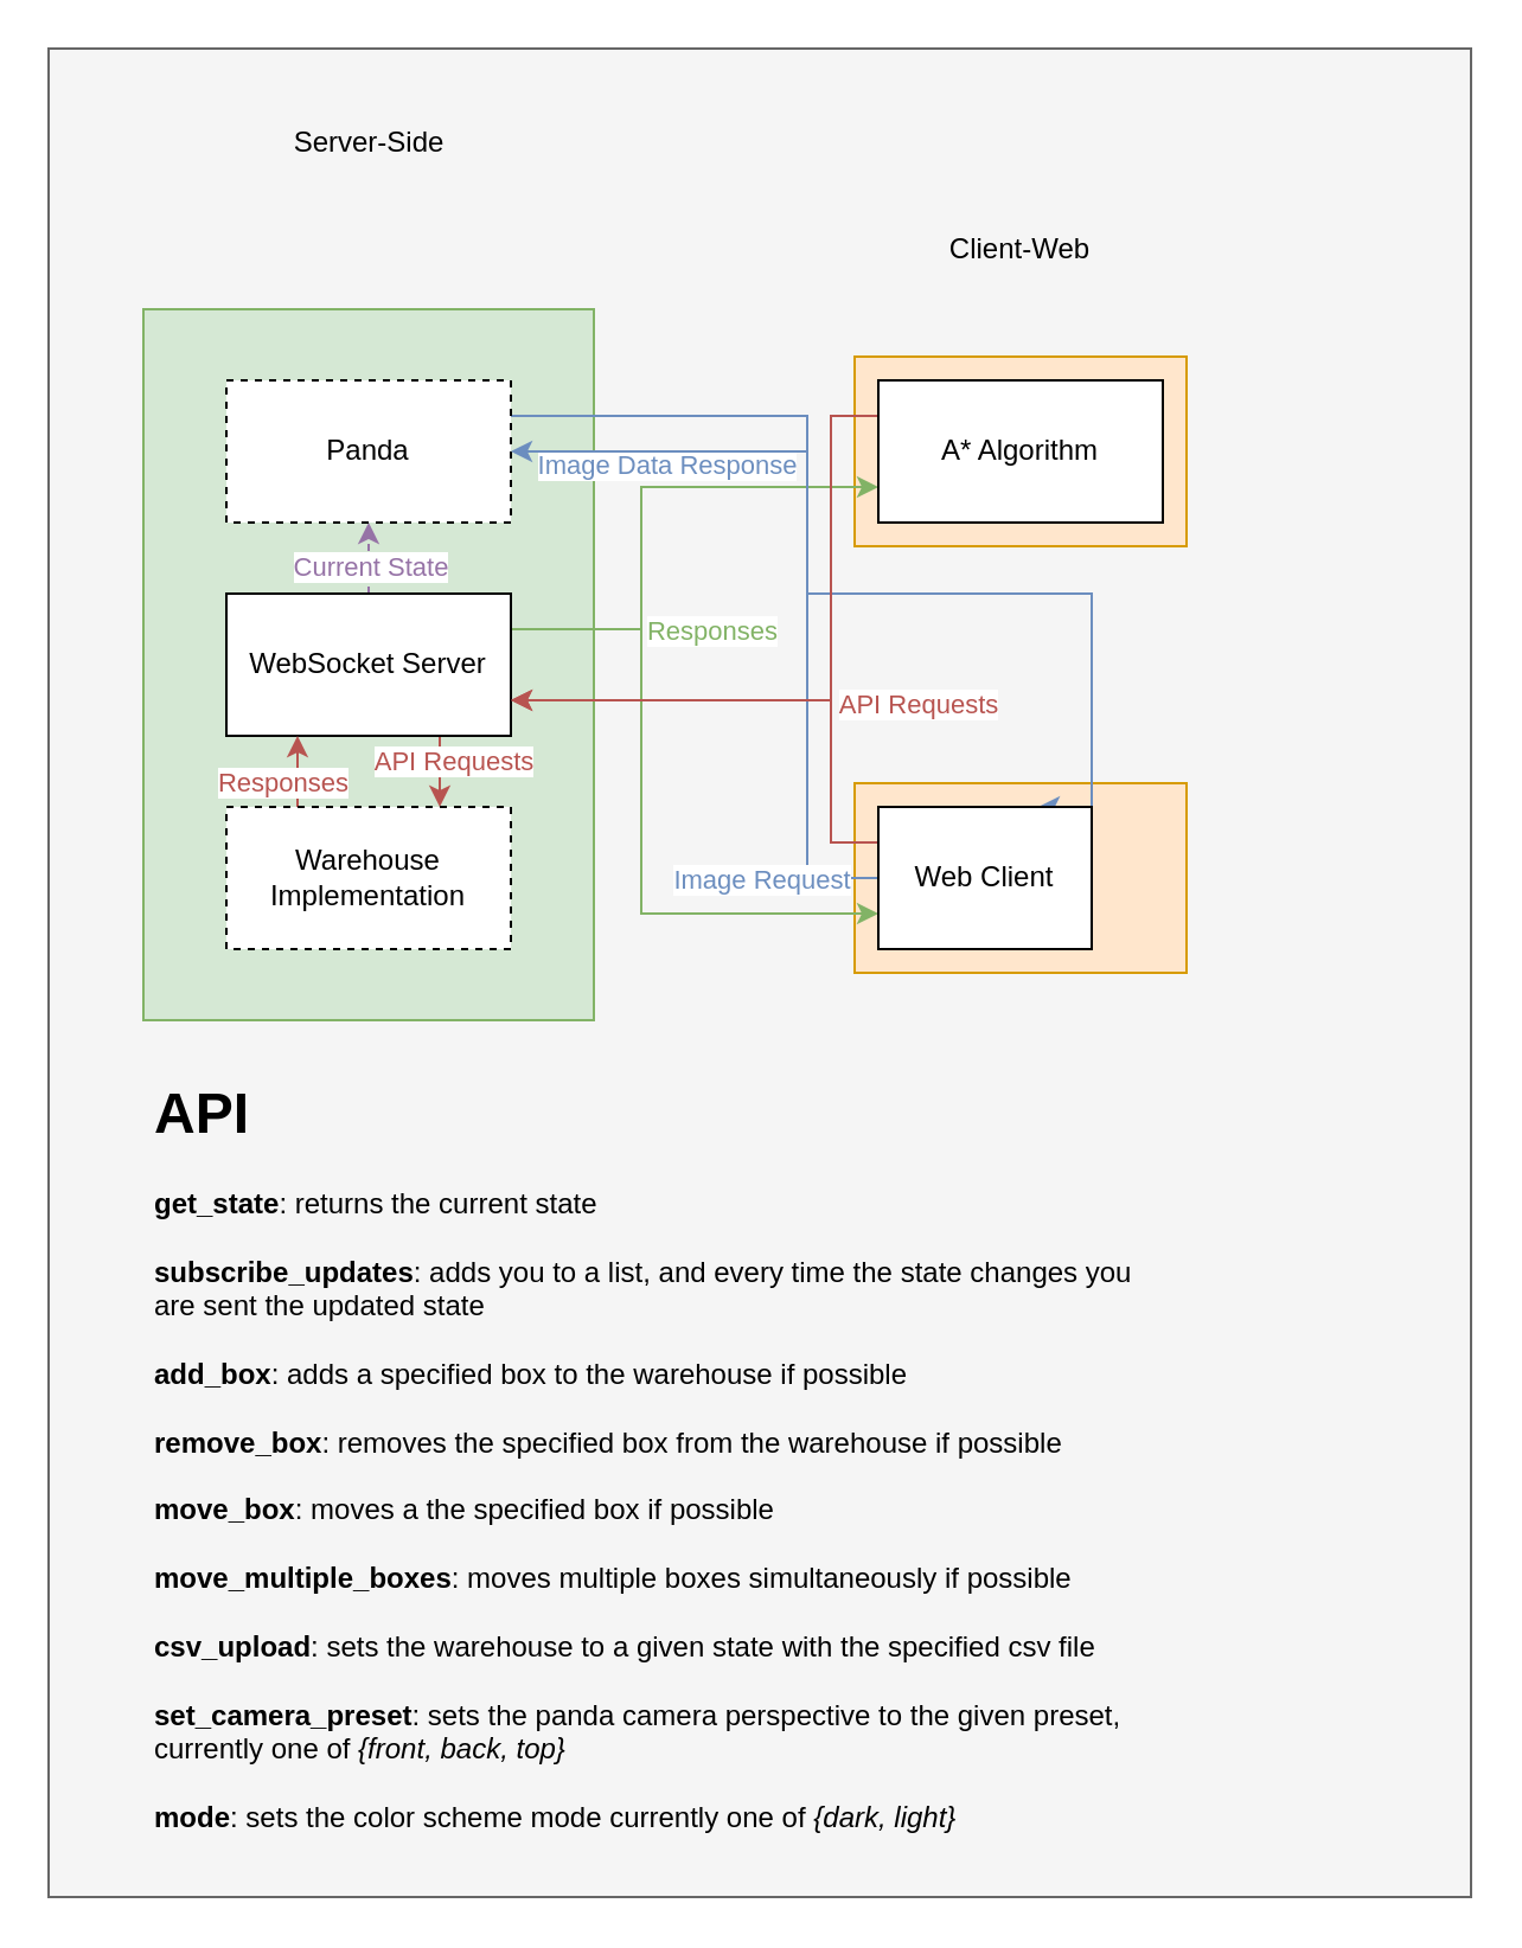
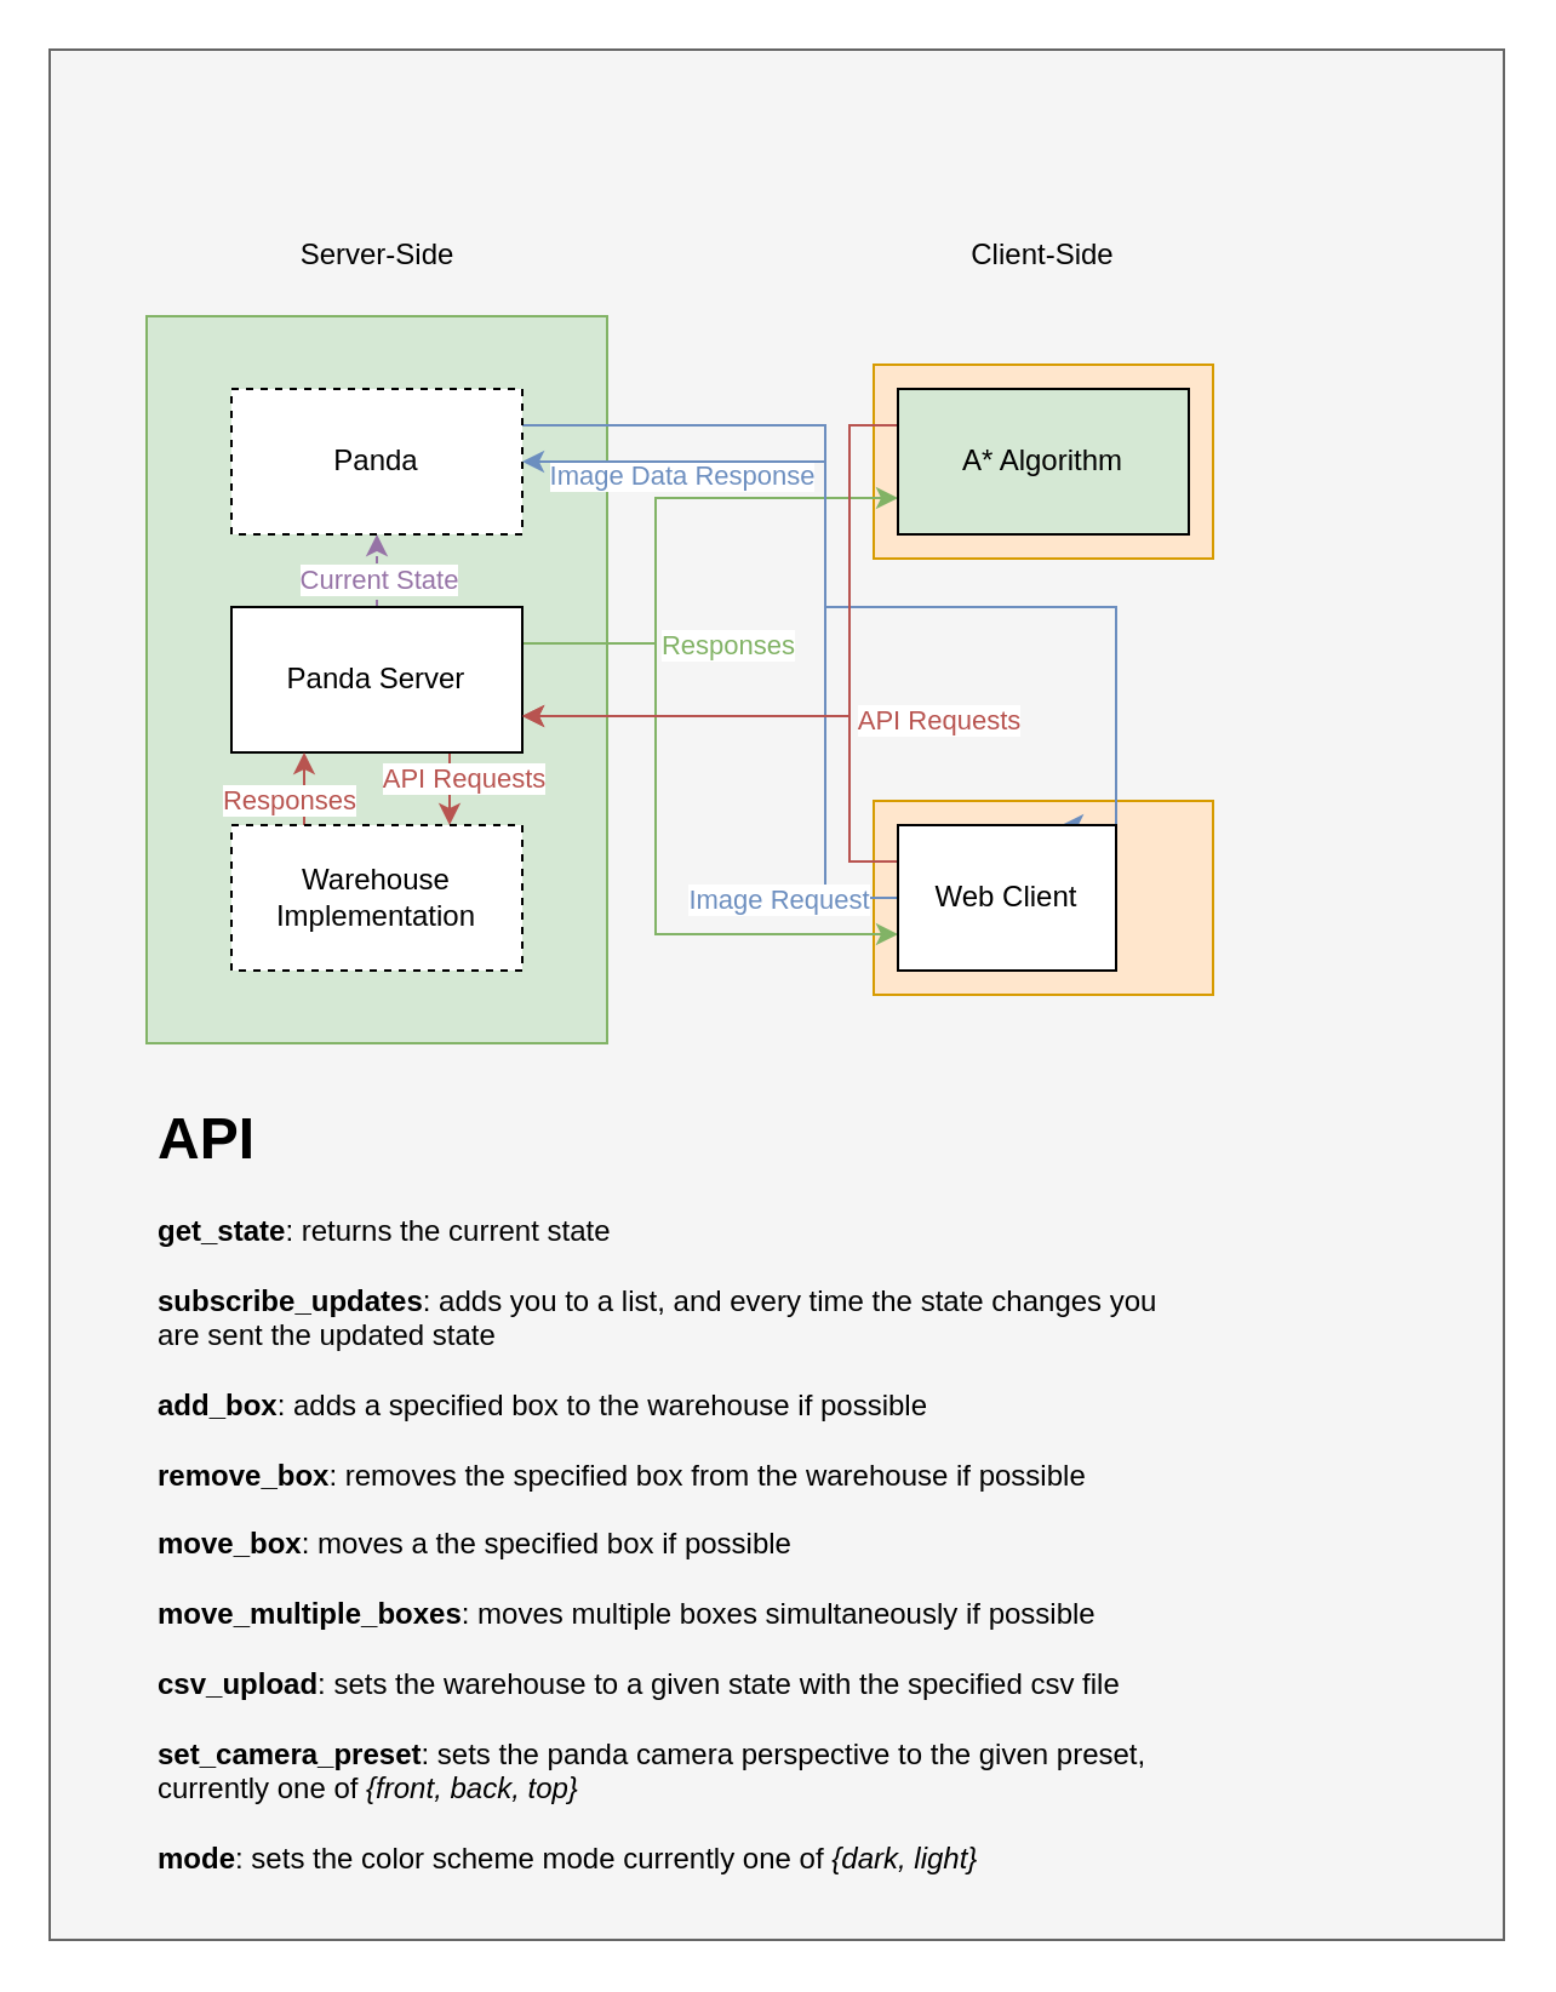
  <mxCell id="0" />
  <mxCell id="1" parent="0" />
  <mxCell id="2" value="" style="rounded=0;whiteSpace=wrap;html=1;fillColor=#f5f5f5;fontColor=#333333;strokeColor=#666666;" parent="1" vertex="1"><mxGeometry x="20" y="20" width="600" height="780" as="geometry" /></mxCell>
  <mxCell id="3" value="" style="rounded=0;whiteSpace=wrap;html=1;fillColor=#ffe6cc;strokeColor=#d79b00;" parent="1" vertex="1"><mxGeometry x="360" y="330" width="140" height="80" as="geometry" /></mxCell>
  <mxCell id="4" value="" style="rounded=0;whiteSpace=wrap;html=1;fillColor=#ffe6cc;strokeColor=#d79b00;" parent="1" vertex="1"><mxGeometry x="360" y="150" width="140" height="80" as="geometry" /></mxCell>
  <mxCell id="5" value="" style="rounded=0;whiteSpace=wrap;html=1;fillColor=#d5e8d4;strokeColor=#82b366;" parent="1" vertex="1"><mxGeometry x="60" y="130" width="190" height="300" as="geometry" /></mxCell>
  <mxCell id="6" style="edgeStyle=orthogonalEdgeStyle;rounded=0;orthogonalLoop=1;jettySize=auto;html=1;exitX=1;exitY=0.25;exitDx=0;exitDy=0;entryX=0;entryY=0.75;entryDx=0;entryDy=0;fillColor=#d5e8d4;strokeColor=#82b366;" parent="1" source="13" target="24" edge="1"><mxGeometry relative="1" as="geometry"><Array as="points"><mxPoint x="270" y="265" /><mxPoint x="270" y="385" /></Array></mxGeometry></mxCell>
  <mxCell id="7" value="Responses" style="edgeLabel;html=1;align=center;verticalAlign=middle;resizable=0;points=[];fontColor=#82b366;" parent="6" vertex="1" connectable="0"><mxGeometry x="0.472" y="-1" relative="1" as="geometry"><mxPoint x="2" y="-121" as="offset" /></mxGeometry></mxCell>
  <mxCell id="8" style="edgeStyle=orthogonalEdgeStyle;rounded=0;orthogonalLoop=1;jettySize=auto;html=1;exitX=1;exitY=0.25;exitDx=0;exitDy=0;entryX=0;entryY=0.75;entryDx=0;entryDy=0;fillColor=#d5e8d4;strokeColor=#82b366;" parent="1" source="13" target="26" edge="1"><mxGeometry relative="1" as="geometry"><Array as="points"><mxPoint x="270" y="265" /><mxPoint x="270" y="205" /></Array></mxGeometry></mxCell>
  <mxCell id="9" style="edgeStyle=orthogonalEdgeStyle;rounded=0;orthogonalLoop=1;jettySize=auto;html=1;exitX=0.75;exitY=1;exitDx=0;exitDy=0;entryX=0.75;entryY=0;entryDx=0;entryDy=0;strokeColor=#B85450;" parent="1" source="13" target="19" edge="1"><mxGeometry relative="1" as="geometry" /></mxCell>
  <mxCell id="10" value="&lt;div&gt;API Requests&lt;/div&gt;" style="edgeLabel;html=1;align=center;verticalAlign=middle;resizable=1;points=[];movable=1;rotatable=1;deletable=1;editable=1;locked=0;connectable=1;fontColor=#B85450;" parent="9" vertex="1" connectable="0"><mxGeometry x="0.215" relative="1" as="geometry"><mxPoint x="5" y="-8" as="offset" /></mxGeometry></mxCell>
  <mxCell id="11" style="edgeStyle=orthogonalEdgeStyle;rounded=0;orthogonalLoop=1;jettySize=auto;html=1;exitX=0.5;exitY=0;exitDx=0;exitDy=0;entryX=0.5;entryY=1;entryDx=0;entryDy=0;fillColor=#e1d5e7;strokeColor=#9673A6;dashed=1;" parent="1" source="13" target="16" edge="1"><mxGeometry relative="1" as="geometry" /></mxCell>
  <mxCell id="12" value="Current State" style="edgeLabel;html=1;align=center;verticalAlign=middle;resizable=0;points=[];fontColor=#9673A6;" parent="11" vertex="1" connectable="0"><mxGeometry x="-0.179" relative="1" as="geometry"><mxPoint as="offset" /></mxGeometry></mxCell>
- <mxCell id="13" value="WebSocket Server" style="rounded=0;whiteSpace=wrap;html=1;" parent="1" vertex="1"><mxGeometry x="95" y="250" width="120" height="60" as="geometry" /></mxCell>
+ <mxCell id="13" value="Panda Server" style="rounded=0;whiteSpace=wrap;html=1;" parent="1" vertex="1"><mxGeometry x="95" y="250" width="120" height="60" as="geometry" /></mxCell>
  <mxCell id="14" style="edgeStyle=orthogonalEdgeStyle;rounded=0;orthogonalLoop=1;jettySize=auto;html=1;exitX=1;exitY=0.25;exitDx=0;exitDy=0;entryX=0.75;entryY=0;entryDx=0;entryDy=0;fillColor=#dae8fc;strokeColor=#6c8ebf;" parent="1" source="16" target="24" edge="1"><mxGeometry relative="1" as="geometry"><Array as="points"><mxPoint x="340" y="175" /><mxPoint x="340" y="250" /><mxPoint x="460" y="250" /></Array></mxGeometry></mxCell>
  <mxCell id="15" value="Image Data Response" style="edgeLabel;html=1;align=center;verticalAlign=middle;resizable=0;points=[];fontColor=#6C8EBF;" parent="14" vertex="1" connectable="0"><mxGeometry x="0.701" y="1" relative="1" as="geometry"><mxPoint x="-181" y="-103" as="offset" /></mxGeometry></mxCell>
  <mxCell id="16" value="Panda" style="rounded=0;whiteSpace=wrap;html=1;dashed=1;" parent="1" vertex="1"><mxGeometry x="95" y="160" width="120" height="60" as="geometry" /></mxCell>
  <mxCell id="17" style="edgeStyle=orthogonalEdgeStyle;rounded=0;orthogonalLoop=1;jettySize=auto;html=1;exitX=0.25;exitY=0;exitDx=0;exitDy=0;entryX=0.25;entryY=1;entryDx=0;entryDy=0;fillColor=#f8cecc;strokeColor=#b85450;" parent="1" source="19" target="13" edge="1"><mxGeometry relative="1" as="geometry" /></mxCell>
  <mxCell id="18" value="Responses" style="edgeLabel;html=1;align=center;verticalAlign=middle;resizable=0;points=[];fontColor=#B85450;" parent="17" vertex="1" connectable="0"><mxGeometry x="0.204" relative="1" as="geometry"><mxPoint x="-7" y="7" as="offset" /></mxGeometry></mxCell>
  <mxCell id="19" value="Warehouse Implementation" style="rounded=0;whiteSpace=wrap;html=1;dashed=1;" parent="1" vertex="1"><mxGeometry x="95" y="340" width="120" height="60" as="geometry" /></mxCell>
  <mxCell id="20" style="edgeStyle=orthogonalEdgeStyle;rounded=0;orthogonalLoop=1;jettySize=auto;html=1;exitX=0;exitY=0.25;exitDx=0;exitDy=0;entryX=1;entryY=0.75;entryDx=0;entryDy=0;fillColor=#f8cecc;strokeColor=#b85450;" parent="1" source="24" target="13" edge="1"><mxGeometry relative="1" as="geometry"><Array as="points"><mxPoint x="350" y="355" /><mxPoint x="350" y="295" /></Array></mxGeometry></mxCell>
  <mxCell id="21" value="&lt;div&gt;API Requests&lt;/div&gt;" style="edgeLabel;html=1;align=center;verticalAlign=middle;resizable=0;points=[];fontColor=#B85450;" parent="20" vertex="1" connectable="0"><mxGeometry x="0.168" y="-1" relative="1" as="geometry"><mxPoint x="82" y="2" as="offset" /></mxGeometry></mxCell>
  <mxCell id="22" style="edgeStyle=orthogonalEdgeStyle;rounded=0;orthogonalLoop=1;jettySize=auto;html=1;exitX=0;exitY=0.5;exitDx=0;exitDy=0;entryX=1;entryY=0.5;entryDx=0;entryDy=0;fillColor=#dae8fc;strokeColor=#6c8ebf;" parent="1" source="24" target="16" edge="1"><mxGeometry relative="1" as="geometry"><Array as="points"><mxPoint x="340" y="370" /><mxPoint x="340" y="190" /></Array></mxGeometry></mxCell>
  <mxCell id="23" value="Image Request" style="edgeLabel;html=1;align=center;verticalAlign=middle;resizable=0;points=[];fontColor=#6C8EBF;" parent="22" vertex="1" connectable="0"><mxGeometry x="0.546" y="1" relative="1" as="geometry"><mxPoint x="29" y="179" as="offset" /></mxGeometry></mxCell>
  <mxCell id="24" value="&lt;div&gt;Web Client&lt;/div&gt;" style="rounded=0;whiteSpace=wrap;html=1;" parent="1" vertex="1"><mxGeometry x="370" y="340" width="90" height="60" as="geometry" /></mxCell>
  <mxCell id="25" style="edgeStyle=orthogonalEdgeStyle;rounded=0;orthogonalLoop=1;jettySize=auto;html=1;exitX=0;exitY=0.25;exitDx=0;exitDy=0;entryX=1;entryY=0.75;entryDx=0;entryDy=0;fillColor=#f8cecc;strokeColor=#B85450;" parent="1" source="26" target="13" edge="1"><mxGeometry relative="1" as="geometry"><Array as="points"><mxPoint x="350" y="175" /><mxPoint x="350" y="295" /></Array></mxGeometry></mxCell>
- <mxCell id="26" value="A* Algorithm" style="rounded=0;whiteSpace=wrap;html=1;" parent="1" vertex="1"><mxGeometry x="370" y="160" width="120" height="60" as="geometry" /></mxCell>
- <mxCell id="27" value="Server-Side" style="text;html=1;strokeColor=none;fillColor=none;align=center;verticalAlign=middle;whiteSpace=wrap;rounded=0;" parent="1" vertex="1"><mxGeometry x="117.5" y="45" width="75" height="30" as="geometry" /></mxCell>
- <mxCell id="28" value="Client-Web" style="text;html=1;strokeColor=none;fillColor=none;align=center;verticalAlign=middle;whiteSpace=wrap;rounded=0;" parent="1" vertex="1"><mxGeometry x="390" y="90" width="80" height="30" as="geometry" /></mxCell>
+ <mxCell id="26" value="A* Algorithm" style="rounded=0;whiteSpace=wrap;html=1;fillColor=#d5e8d4;" parent="1" vertex="1"><mxGeometry x="370" y="160" width="120" height="60" as="geometry" /></mxCell>
+ <mxCell id="27" value="Server-Side" style="text;html=1;strokeColor=none;fillColor=none;align=center;verticalAlign=middle;whiteSpace=wrap;rounded=0;" parent="1" vertex="1"><mxGeometry x="117.5" y="90" width="75" height="30" as="geometry" /></mxCell>
+ <mxCell id="28" value="Client-Side" style="text;html=1;strokeColor=none;fillColor=none;align=center;verticalAlign=middle;whiteSpace=wrap;rounded=0;" parent="1" vertex="1"><mxGeometry x="390" y="90" width="80" height="30" as="geometry" /></mxCell>
  <mxCell id="29" value="&lt;h1&gt;API&lt;br&gt;&lt;/h1&gt;&lt;div&gt;&lt;b&gt;get_state&lt;/b&gt;: returns the current state&lt;/div&gt;&lt;div&gt;&lt;br&gt;&lt;/div&gt;&lt;div&gt;&lt;b&gt;subscribe_updates&lt;/b&gt;: adds you to a list, and every time the state changes you are sent the updated state&lt;/div&gt;&lt;div&gt;&lt;br&gt;&lt;/div&gt;&lt;div&gt;&lt;b&gt;add_box&lt;/b&gt;: adds a specified box to the warehouse if possible&lt;/div&gt;&lt;div&gt;&lt;br&gt;&lt;/div&gt;&lt;div&gt;&lt;b&gt;remove_box&lt;/b&gt;: removes the specified box from the warehouse if possible&lt;/div&gt;&lt;div&gt;&lt;br&gt;&lt;/div&gt;&lt;div&gt;&lt;b&gt;move_box&lt;/b&gt;: moves a the specified box if possible&lt;/div&gt;&lt;div&gt;&lt;br&gt;&lt;/div&gt;&lt;div&gt;&lt;b&gt;move_multiple_boxes&lt;/b&gt;: moves multiple boxes simultaneously if possible&lt;br&gt;&lt;/div&gt;&lt;div&gt;&lt;br&gt;&lt;/div&gt;&lt;div&gt;&lt;b&gt;csv_upload&lt;/b&gt;: sets the warehouse to a given state with the specified csv file&lt;/div&gt;&lt;div&gt;&lt;br&gt;&lt;/div&gt;&lt;div&gt;&lt;b&gt;set_camera_preset&lt;/b&gt;: sets the panda camera perspective to the given preset, currently one of &lt;i&gt;{front, back, top}&lt;/i&gt;&lt;/div&gt;&lt;div&gt;&lt;i&gt;&lt;br&gt;&lt;/i&gt;&lt;/div&gt;&lt;div&gt;&lt;b&gt;mode&lt;/b&gt;: sets the color scheme mode currently one of &lt;i&gt;{dark, light}&lt;/i&gt;&lt;br&gt;&lt;/div&gt;&lt;div&gt;&lt;br&gt;&lt;/div&gt;" style="text;html=1;strokeColor=none;fillColor=none;spacing=5;spacingTop=-20;whiteSpace=wrap;overflow=hidden;rounded=0;" parent="1" vertex="1"><mxGeometry x="60" y="450" width="440" height="340" as="geometry" /></mxCell>
